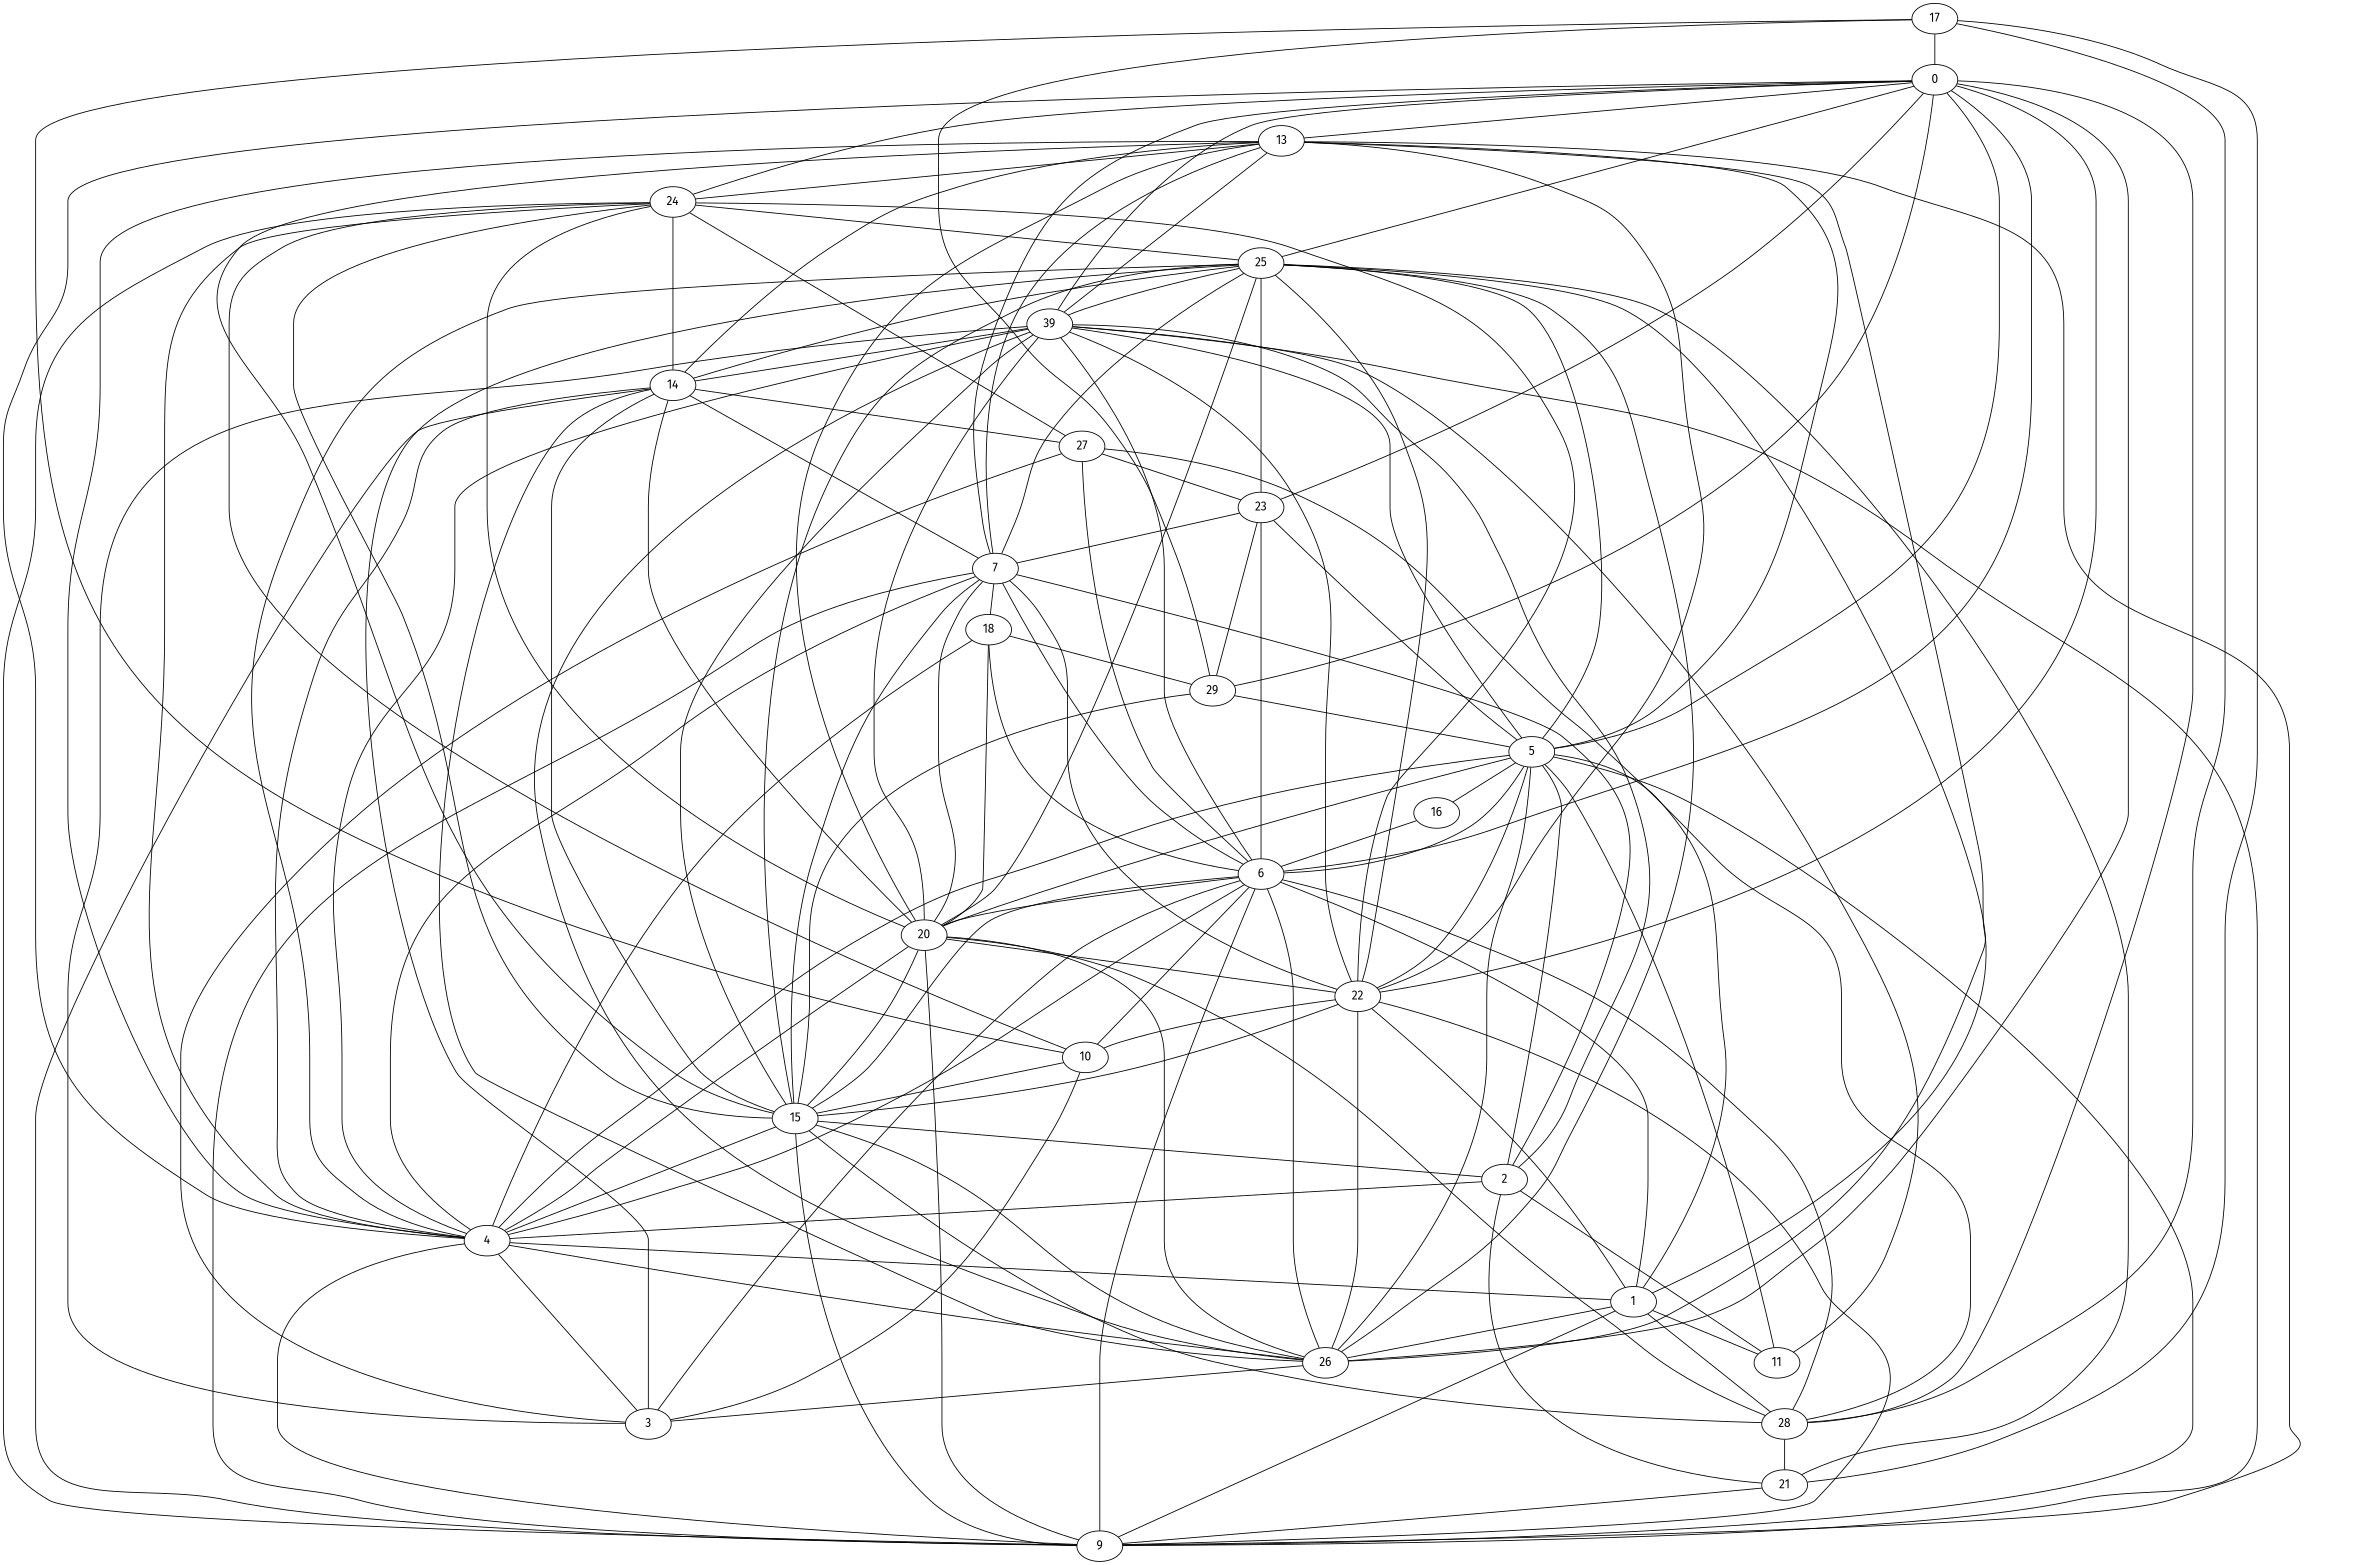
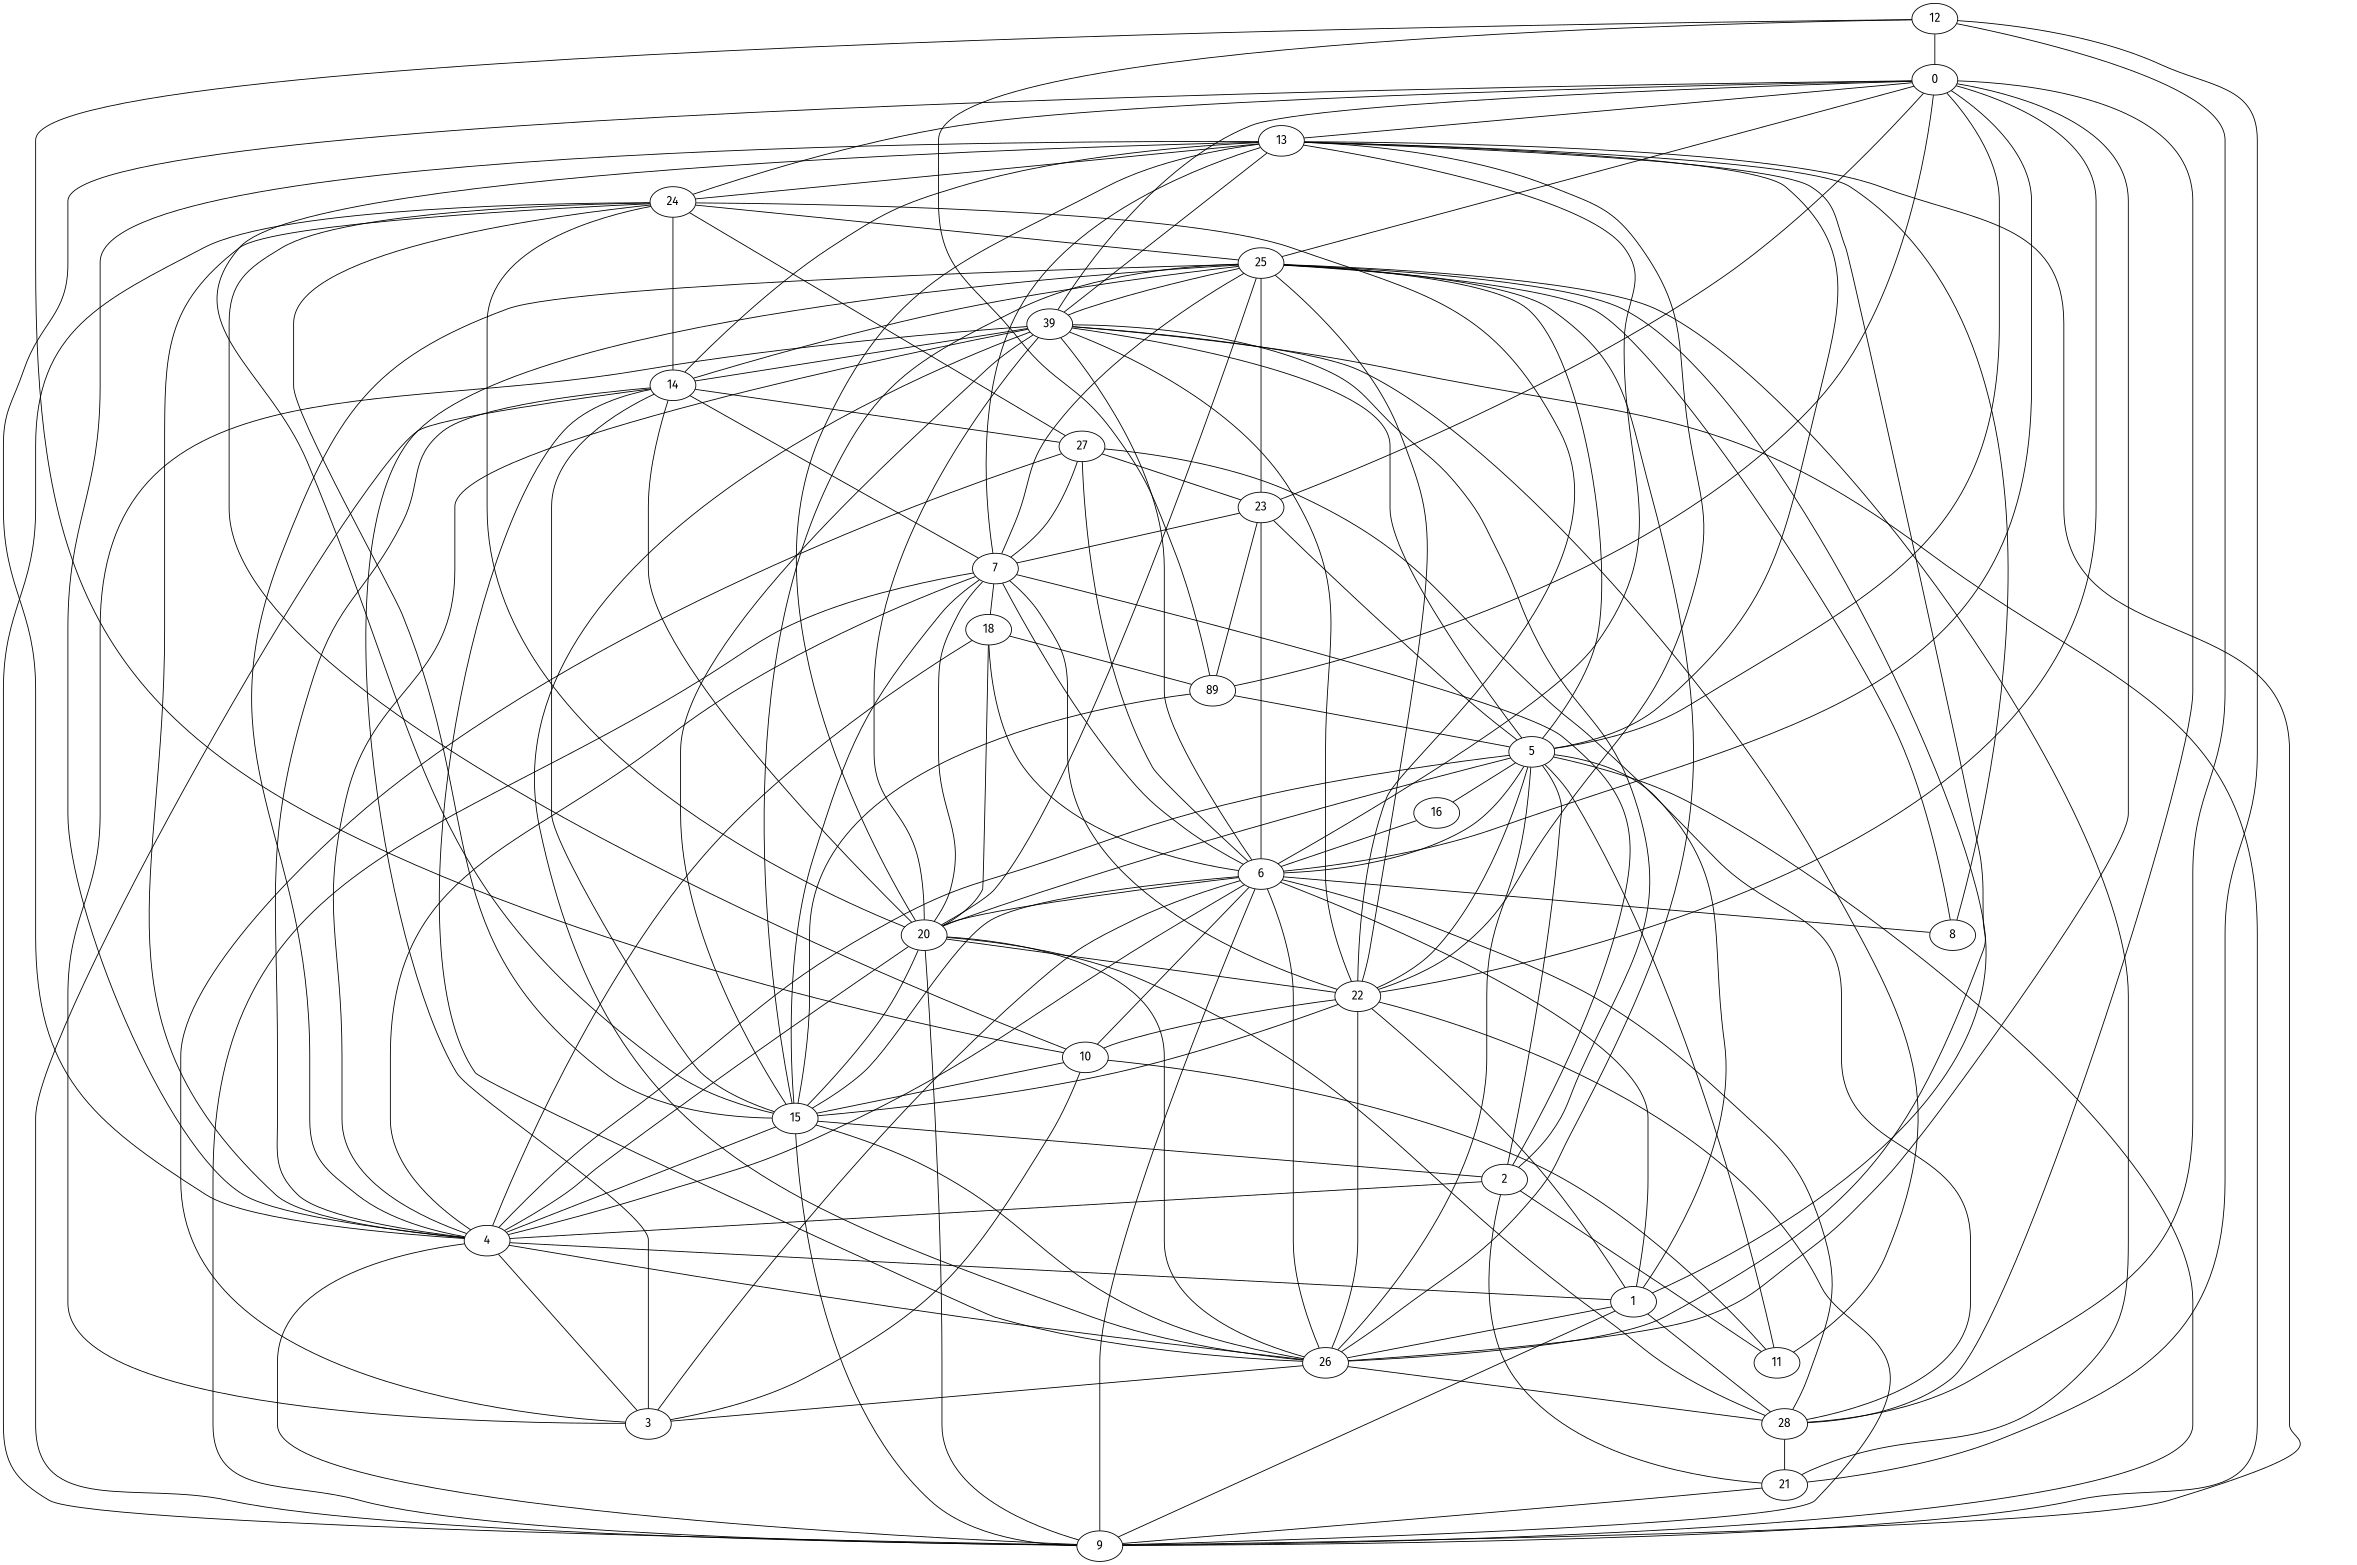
  graph {
    fontname="Fira Sans"
    node [fontname="Fira Sans"]
    edge [fontname="Fira Sans"]
    0
    13
    n3 [label=39]
    24
    25
    26
    28
-   29
+   29 [label=89]
    9
    4
    7
    15
    14
    22
    10
    1
+   8
    6
    3
    5
    20
    21
    27
    11
    23
    18
    2
    16
-   17
+   17 [label=12]
    0 -- 13
    0 -- n3
    0 -- 24
    0 -- 25
    0 -- 26
    0 -- 28
    0 -- 29
    13 -- 24
    13 -- 9
    13 -- 4
    13 -- 7
    13 -- 15
    13 -- 14
    n3 -- 13
    n3 -- 9
    n3 -- 4
    n3 -- 15
    n3 -- 14
    24 -- 25
    24 -- 9
    24 -- 4
    24 -- 22
    24 -- 10
    25 -- n3
    25 -- 15
    25 -- 14
    25 -- 1
+   25 -- 8
    26 -- 13
    26 -- n3
    26 -- 25
-   15 -- 28
+   26 -- 28
    26 -- 15
    26 -- 14
    26 -- 6
    26 -- 3
    26 -- 5
    26 -- 20
    28 -- 20
    28 -- 21
    28 -- 27
    29 -- 5
    9 -- 7
    9 -- 15
    9 -- 22
    9 -- 6
    9 -- 5
    9 -- 20
    4 -- 0
    4 -- 25
    4 -- 26
    4 -- 9
    4 -- 7
    4 -- 15
    4 -- 1
    4 -- 6
    4 -- 5
    4 -- 20
-   7 -- 0
+   7 -- 27
    7 -- 25
    7 -- 18
    15 -- 24
    15 -- 29
    15 -- 7
    15 -- 2
    14 -- 24
    14 -- 9
    14 -- 4
    14 -- 7
    14 -- 15
    14 -- 27
    22 -- 0
    22 -- 13
    22 -- n3
    22 -- 25
    22 -- 26
    22 -- 7
    22 -- 15
    22 -- 10
    22 -- 5
    10 -- 15
    10 -- 6
    1 -- 26
    1 -- 28
    1 -- 9
    1 -- 22
    1 -- 6
-   1 -- 11
+   10 -- 11
+   8 -- 13
    6 -- 0
+   6 -- 13
    6 -- n3
    6 -- 28
    6 -- 7
    6 -- 15
+   6 -- 8
    6 -- 3
    6 -- 20
    6 -- 27
    6 -- 23
    6 -- 18
    3 -- n3
    3 -- 25
    3 -- 4
    3 -- 10
    5 -- 0
    5 -- 13
    5 -- n3
    5 -- 25
    5 -- 1
    5 -- 6
    5 -- 11
    5 -- 23
    5 -- 2
    5 -- 16
    20 -- 13
    20 -- n3
    20 -- 24
    20 -- 25
    20 -- 7
    20 -- 15
    20 -- 14
    20 -- 22
    20 -- 5
    20 -- 18
    21 -- 25
    21 -- 9
    27 -- 24
    27 -- 3
    27 -- 23
    11 -- n3
    23 -- 0
    23 -- 25
    23 -- 29
    23 -- 7
    18 -- 29
    18 -- 4
    2 -- n3
    2 -- 4
    2 -- 7
    2 -- 21
    2 -- 11
    16 -- 6
    17 -- 0
    17 -- 28
    17 -- 29
    17 -- 10
    17 -- 21
  }
